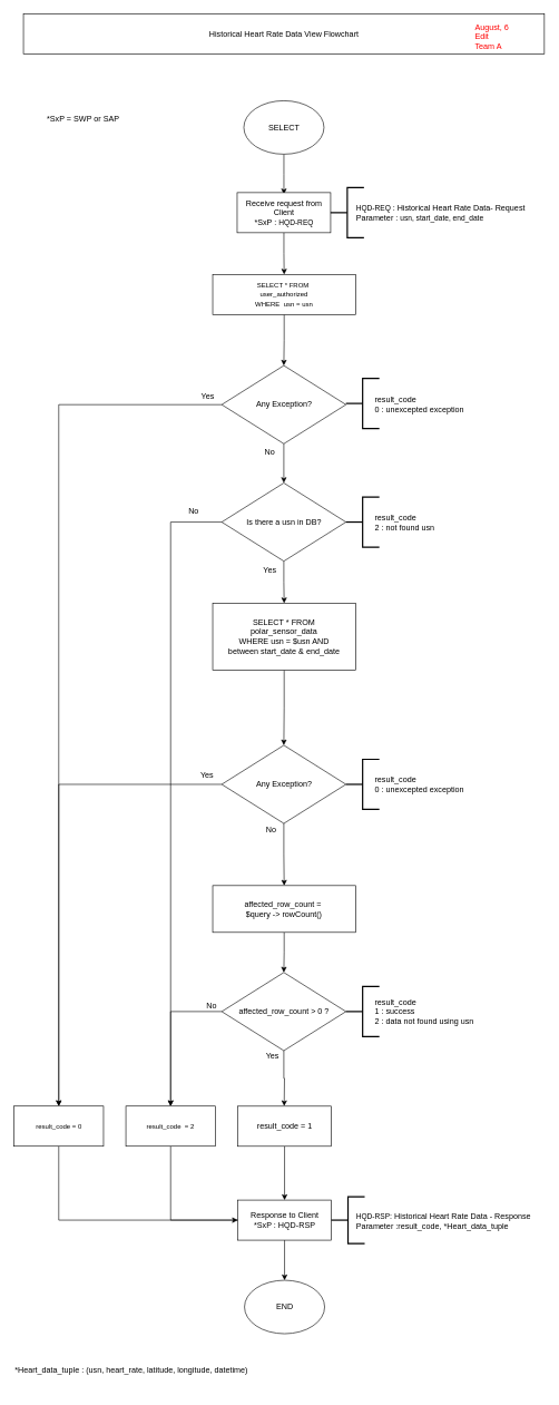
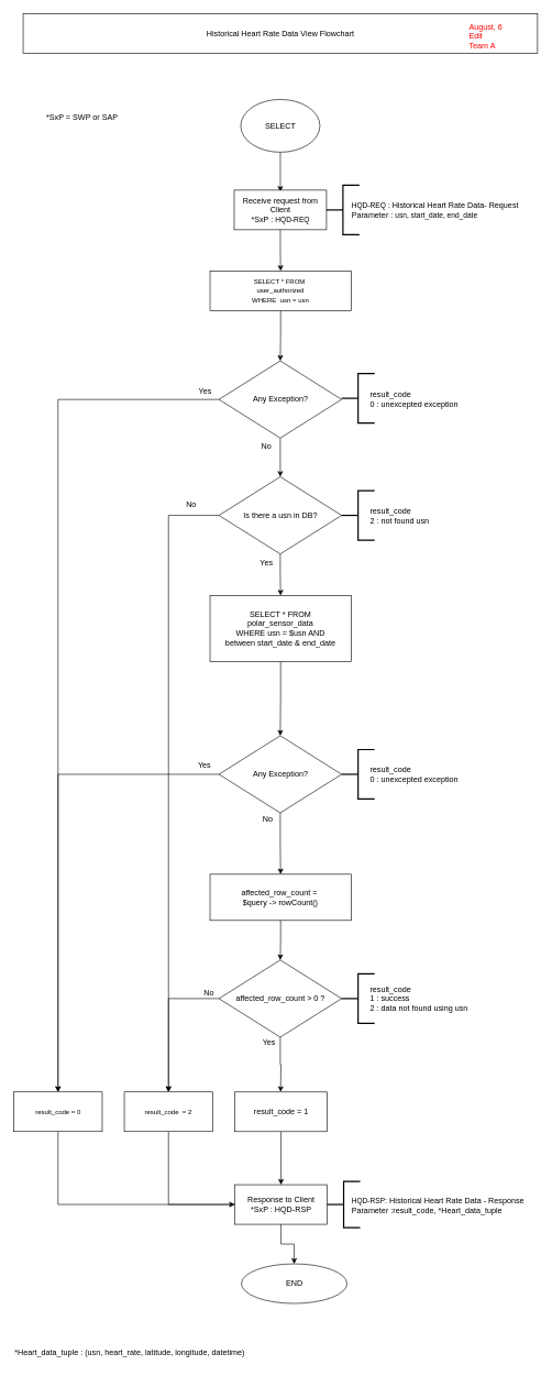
  <mxCell id="0" />
  <mxCell id="1" parent="0" />
  <mxCell id="2" style="edgeStyle=orthogonalEdgeStyle;rounded=0;orthogonalLoop=1;jettySize=auto;html=1;" parent="1" source="3" edge="1"><mxGeometry relative="1" as="geometry"><mxPoint x="424.6" y="290" as="targetPoint" /></mxGeometry></mxCell>
  <mxCell id="3" value="SELECT" style="ellipse;whiteSpace=wrap;html=1;" parent="1" vertex="1"><mxGeometry x="364.6" y="150" width="120" height="80" as="geometry" /></mxCell>
  <mxCell id="4" style="edgeStyle=orthogonalEdgeStyle;rounded=0;orthogonalLoop=1;jettySize=auto;html=1;entryX=0.5;entryY=0;entryDx=0;entryDy=0;" parent="1" source="5" target="16" edge="1"><mxGeometry relative="1" as="geometry"><mxPoint x="424.6" y="420" as="targetPoint" /></mxGeometry></mxCell>
  <mxCell id="5" value="Receive request from Client&lt;br&gt;*SxP :&amp;nbsp;&lt;span style=&quot;font-size: 11px&quot;&gt;HQD&lt;/span&gt;&lt;span style=&quot;font-size: 11px&quot;&gt;-REQ&lt;/span&gt;" style="rounded=0;whiteSpace=wrap;html=1;" parent="1" vertex="1"><mxGeometry x="354.6" y="287.5" width="140" height="60" as="geometry" /></mxCell>
  <mxCell id="6" value="*SxP = SWP or SAP" style="text;html=1;resizable=0;points=[];autosize=1;align=left;verticalAlign=top;spacingTop=-4;" parent="1" vertex="1"><mxGeometry x="68.1" y="168" width="120" height="20" as="geometry" /></mxCell>
  <mxCell id="7" value="" style="strokeWidth=2;html=1;shape=mxgraph.flowchart.annotation_2;align=left;pointerEvents=1" parent="1" vertex="1"><mxGeometry x="494.5" y="280" width="50" height="75" as="geometry" /></mxCell>
  <mxCell id="8" value="Historical Heart Rate Data View Flowchart" style="rounded=0;whiteSpace=wrap;html=1;" parent="1" vertex="1"><mxGeometry x="34.6" y="20" width="780" height="60" as="geometry" /></mxCell>
  <mxCell id="9" style="edgeStyle=orthogonalEdgeStyle;rounded=0;orthogonalLoop=1;jettySize=auto;html=1;entryX=0.5;entryY=0;entryDx=0;entryDy=0;" parent="1" source="10" target="12" edge="1"><mxGeometry relative="1" as="geometry"><mxPoint x="425.6" y="1905.1" as="targetPoint" /></mxGeometry></mxCell>
  <mxCell id="10" value="Response to Client&lt;br&gt;*SxP : HQD-RSP" style="rounded=0;whiteSpace=wrap;html=1;" parent="1" vertex="1"><mxGeometry x="355.6" y="1795.1" width="140" height="60" as="geometry" /></mxCell>
  <mxCell id="11" value="" style="strokeWidth=2;html=1;shape=mxgraph.flowchart.annotation_2;align=left;pointerEvents=1" parent="1" vertex="1"><mxGeometry x="495.6" y="1790.1" width="50" height="70" as="geometry" /></mxCell>
- <mxCell id="12" value="END" style="ellipse;whiteSpace=wrap;html=1;" parent="1" vertex="1"><mxGeometry x="365.6" y="1915.1" width="120" height="80" as="geometry" /></mxCell>
+ <mxCell id="12" value="END" style="ellipse;whiteSpace=wrap;html=1;" parent="1" vertex="1"><mxGeometry x="365.6" y="1915.1" width="160" height="60" as="geometry" /></mxCell>
  <mxCell id="13" value="&lt;font color=&quot;#ff0000&quot;&gt;August, 6&lt;br&gt;Edit&amp;nbsp;&lt;br&gt;Team A&lt;br&gt;&lt;/font&gt;" style="text;html=1;resizable=0;points=[];autosize=1;align=left;verticalAlign=top;spacingTop=-4;" parent="1" vertex="1"><mxGeometry x="709.1" y="30" width="70" height="40" as="geometry" /></mxCell>
  <mxCell id="14" value="*Heart_data_tuple : (usn, heart_rate, latitude, longitude, datetime)" style="text;html=1;strokeColor=none;fillColor=none;align=left;verticalAlign=middle;whiteSpace=wrap;rounded=0;" parent="1" vertex="1"><mxGeometry x="20" y="2020" width="369" height="60" as="geometry" /></mxCell>
  <mxCell id="15" value="" style="edgeStyle=orthogonalEdgeStyle;rounded=0;orthogonalLoop=1;jettySize=auto;html=1;fontSize=12;" parent="1" source="16" target="50" edge="1"><mxGeometry relative="1" as="geometry" /></mxCell>
  <mxCell id="16" value="&lt;span style=&quot;font-size: 10px&quot;&gt;SELECT * FROM&amp;nbsp;&lt;br&gt;&lt;/span&gt;&lt;span style=&quot;font-size: 10px&quot;&gt;user_authorized&lt;br&gt;WHERE&amp;nbsp; usn = usn&lt;/span&gt;" style="rounded=0;whiteSpace=wrap;html=1;align=center;" parent="1" vertex="1"><mxGeometry x="318" y="410" width="214" height="60" as="geometry" /></mxCell>
  <mxCell id="17" style="edgeStyle=orthogonalEdgeStyle;rounded=0;orthogonalLoop=1;jettySize=auto;html=1;" parent="1" source="19" edge="1"><mxGeometry relative="1" as="geometry"><mxPoint x="425" y="1654.5" as="targetPoint" /></mxGeometry></mxCell>
  <mxCell id="18" style="edgeStyle=orthogonalEdgeStyle;rounded=0;orthogonalLoop=1;jettySize=auto;html=1;entryX=0.5;entryY=0;entryDx=0;entryDy=0;" parent="1" source="19" target="23" edge="1"><mxGeometry relative="1" as="geometry" /></mxCell>
  <mxCell id="19" value="&lt;span style=&quot;white-space: normal&quot;&gt;affected_row_count &amp;gt; 0 ?&lt;/span&gt;" style="rhombus;whiteSpace=wrap;html=1;align=center;" parent="1" vertex="1"><mxGeometry x="331.5" y="1454.5" width="186" height="117" as="geometry" /></mxCell>
  <mxCell id="20" value="" style="edgeStyle=orthogonalEdgeStyle;rounded=0;orthogonalLoop=1;jettySize=auto;html=1;" parent="1" source="21" target="19" edge="1"><mxGeometry relative="1" as="geometry" /></mxCell>
  <mxCell id="21" value="affected_row_count =&amp;nbsp;&lt;br&gt;$query -&amp;gt; rowCount()" style="rounded=0;whiteSpace=wrap;html=1;align=center;" parent="1" vertex="1"><mxGeometry x="318" y="1324.5" width="214" height="70" as="geometry" /></mxCell>
  <mxCell id="22" style="edgeStyle=orthogonalEdgeStyle;rounded=0;orthogonalLoop=1;jettySize=auto;html=1;entryX=0;entryY=0.5;entryDx=0;entryDy=0;exitX=0.5;exitY=1;exitDx=0;exitDy=0;endArrow=none;" parent="1" source="23" target="10" edge="1"><mxGeometry relative="1" as="geometry" /></mxCell>
  <mxCell id="23" value="&lt;span style=&quot;font-size: 10px&quot;&gt;result_code&amp;nbsp; = 2&lt;/span&gt;" style="rounded=0;whiteSpace=wrap;html=1;align=center;" parent="1" vertex="1"><mxGeometry x="188" y="1654.5" width="134" height="60" as="geometry" /></mxCell>
  <mxCell id="24" value="No" style="text;html=1;resizable=0;points=[];autosize=1;align=left;verticalAlign=top;spacingTop=-4;" parent="1" vertex="1"><mxGeometry x="307" y="1493.5" width="30" height="20" as="geometry" /></mxCell>
  <mxCell id="25" value="Yes" style="text;html=1;resizable=0;points=[];autosize=1;align=left;verticalAlign=top;spacingTop=-4;" parent="1" vertex="1"><mxGeometry x="396" y="1569.5" width="30" height="20" as="geometry" /></mxCell>
  <mxCell id="26" value="" style="strokeWidth=2;html=1;shape=mxgraph.flowchart.annotation_2;align=left;pointerEvents=1" parent="1" vertex="1"><mxGeometry x="517.5" y="1475.5" width="50" height="75" as="geometry" /></mxCell>
  <mxCell id="27" value="result_code&lt;br&gt;1 : success&lt;br&gt;2 : data not found using usn" style="text;html=1;strokeColor=none;fillColor=none;align=left;verticalAlign=middle;whiteSpace=wrap;rounded=0;" parent="1" vertex="1"><mxGeometry x="559" y="1487" width="180" height="52" as="geometry" /></mxCell>
  <mxCell id="28" value="&lt;span style=&quot;font-size: 11px ; text-align: center&quot;&gt;HQD&lt;/span&gt;&lt;span style=&quot;font-size: 11px ; text-align: center&quot;&gt;-REQ&lt;/span&gt;&lt;span style=&quot;font-size: 11px&quot;&gt;&amp;nbsp;&lt;/span&gt;&lt;span style=&quot;white-space: nowrap&quot;&gt;:&amp;nbsp;&lt;/span&gt;&lt;span style=&quot;text-align: center&quot;&gt;Historical Heart Rate Data&lt;/span&gt;&lt;span style=&quot;text-align: center&quot;&gt;- Request&lt;/span&gt;&lt;br&gt;&lt;span style=&quot;white-space: nowrap&quot;&gt;Parameter :&amp;nbsp;&lt;/span&gt;&lt;span style=&quot;font-size: 11px ; text-align: center&quot;&gt;usn, &lt;/span&gt;&lt;span style=&quot;font-size: 11px ; text-align: center&quot;&gt;start_date, end_date&lt;/span&gt;" style="text;html=1;strokeColor=none;fillColor=none;align=left;verticalAlign=middle;whiteSpace=wrap;rounded=0;" parent="1" vertex="1"><mxGeometry x="531" y="281" width="279" height="73" as="geometry" /></mxCell>
  <mxCell id="29" style="edgeStyle=orthogonalEdgeStyle;rounded=0;orthogonalLoop=1;jettySize=auto;html=1;entryX=0.5;entryY=0;entryDx=0;entryDy=0;" parent="1" source="31" target="21" edge="1"><mxGeometry relative="1" as="geometry" /></mxCell>
  <mxCell id="30" style="edgeStyle=orthogonalEdgeStyle;rounded=0;orthogonalLoop=1;jettySize=auto;html=1;entryX=0.5;entryY=0;entryDx=0;entryDy=0;" parent="1" source="31" target="35" edge="1"><mxGeometry relative="1" as="geometry" /></mxCell>
  <mxCell id="31" value="Any Exception?" style="rhombus;whiteSpace=wrap;html=1;align=center;" parent="1" vertex="1"><mxGeometry x="331.5" y="1114.5" width="186" height="117" as="geometry" /></mxCell>
  <mxCell id="32" value="" style="strokeWidth=2;html=1;shape=mxgraph.flowchart.annotation_2;align=left;pointerEvents=1" parent="1" vertex="1"><mxGeometry x="517.5" y="1135.5" width="50" height="75" as="geometry" /></mxCell>
  <mxCell id="33" value="result_code&lt;br&gt;1 : success&lt;br&gt;0 : unexcepted exception" style="text;html=1;strokeColor=none;fillColor=none;align=left;verticalAlign=middle;whiteSpace=wrap;rounded=0;noLabel=1;fontColor=none;" parent="1" vertex="1"><mxGeometry x="559" y="1147" width="180" height="52" as="geometry" /></mxCell>
  <mxCell id="34" style="edgeStyle=orthogonalEdgeStyle;rounded=0;orthogonalLoop=1;jettySize=auto;html=1;entryX=0;entryY=0.5;entryDx=0;entryDy=0;exitX=0.5;exitY=1;exitDx=0;exitDy=0;" parent="1" source="35" target="10" edge="1"><mxGeometry relative="1" as="geometry" /></mxCell>
  <mxCell id="35" value="&lt;span style=&quot;font-size: 10px&quot;&gt;result_code = 0&lt;/span&gt;" style="rounded=0;whiteSpace=wrap;html=1;align=center;" parent="1" vertex="1"><mxGeometry x="20.5" y="1654.5" width="134" height="60" as="geometry" /></mxCell>
  <mxCell id="36" value="Yes" style="text;html=1;resizable=0;points=[];autosize=1;align=left;verticalAlign=top;spacingTop=-4;" parent="1" vertex="1"><mxGeometry x="297.5" y="1149.5" width="30" height="20" as="geometry" /></mxCell>
  <mxCell id="37" value="No" style="text;html=1;resizable=0;points=[];autosize=1;align=left;verticalAlign=top;spacingTop=-4;" parent="1" vertex="1"><mxGeometry x="396" y="1231.5" width="30" height="20" as="geometry" /></mxCell>
  <mxCell id="38" style="edgeStyle=orthogonalEdgeStyle;rounded=0;orthogonalLoop=1;jettySize=auto;html=1;entryX=0.5;entryY=0;entryDx=0;entryDy=0;" parent="1" source="39" target="10" edge="1"><mxGeometry relative="1" as="geometry" /></mxCell>
  <mxCell id="39" value="result_code = 1" style="rounded=0;whiteSpace=wrap;html=1;" parent="1" vertex="1"><mxGeometry x="355.6" y="1654.6" width="140" height="60" as="geometry" /></mxCell>
  <mxCell id="40" value="&lt;span style=&quot;font-size: 11px ; text-align: center&quot;&gt;HQD&lt;/span&gt;&lt;span style=&quot;font-size: 11px ; text-align: center&quot;&gt;-RSP&lt;/span&gt;&lt;span style=&quot;white-space: nowrap&quot;&gt;:&amp;nbsp;&lt;/span&gt;&lt;span style=&quot;text-align: center&quot;&gt;Historical Heart Rate Data&lt;/span&gt;&amp;nbsp;- Response&lt;br style=&quot;white-space: nowrap&quot;&gt;&lt;span style=&quot;white-space: nowrap&quot;&gt;Parameter :result_code, *&lt;/span&gt;Heart_data_tuple" style="text;html=1;strokeColor=none;fillColor=none;align=left;verticalAlign=middle;whiteSpace=wrap;rounded=0;" parent="1" vertex="1"><mxGeometry x="531" y="1806.5" width="279" height="38" as="geometry" /></mxCell>
  <mxCell id="41" value="" style="edgeStyle=orthogonalEdgeStyle;rounded=0;orthogonalLoop=1;jettySize=auto;html=1;" parent="1" source="43" target="45" edge="1"><mxGeometry relative="1" as="geometry" /></mxCell>
  <mxCell id="42" style="edgeStyle=orthogonalEdgeStyle;rounded=0;orthogonalLoop=1;jettySize=auto;html=1;" parent="1" source="43" target="23" edge="1"><mxGeometry relative="1" as="geometry" /></mxCell>
  <mxCell id="43" value="Is there a usn&amp;nbsp;in DB?" style="rhombus;whiteSpace=wrap;html=1;align=center;" parent="1" vertex="1"><mxGeometry x="331.5" y="722" width="186" height="117" as="geometry" /></mxCell>
  <mxCell id="44" style="edgeStyle=orthogonalEdgeStyle;rounded=0;orthogonalLoop=1;jettySize=auto;html=1;fontSize=12;" parent="1" source="45" target="31" edge="1"><mxGeometry relative="1" as="geometry" /></mxCell>
  <mxCell id="45" value="SELECT * FROM&lt;br&gt;polar_sensor_data&lt;br&gt;WHERE usn = $usn AND&lt;br&gt;between start_date &amp;amp; end_date" style="rounded=0;whiteSpace=wrap;html=1;align=center;fontSize=12;" parent="1" vertex="1"><mxGeometry x="318" y="902" width="214" height="100" as="geometry" /></mxCell>
  <mxCell id="46" value="Yes" style="text;html=1;resizable=0;points=[];autosize=1;align=left;verticalAlign=top;spacingTop=-4;" parent="1" vertex="1"><mxGeometry x="392" y="842" width="30" height="20" as="geometry" /></mxCell>
  <mxCell id="47" value="No" style="text;html=1;resizable=0;points=[];autosize=1;align=left;verticalAlign=top;spacingTop=-4;" parent="1" vertex="1"><mxGeometry x="280" y="755" width="30" height="20" as="geometry" /></mxCell>
  <mxCell id="48" value="" style="edgeStyle=orthogonalEdgeStyle;rounded=0;orthogonalLoop=1;jettySize=auto;html=1;fontSize=12;" parent="1" source="50" target="43" edge="1"><mxGeometry relative="1" as="geometry" /></mxCell>
  <mxCell id="49" style="edgeStyle=orthogonalEdgeStyle;rounded=0;orthogonalLoop=1;jettySize=auto;html=1;entryX=0.5;entryY=0;entryDx=0;entryDy=0;fontSize=12;fontColor=none;" parent="1" source="50" target="35" edge="1"><mxGeometry relative="1" as="geometry" /></mxCell>
  <mxCell id="50" value="Any Exception?" style="rhombus;whiteSpace=wrap;html=1;align=center;" parent="1" vertex="1"><mxGeometry x="331.5" y="546.3" width="186" height="117" as="geometry" /></mxCell>
  <mxCell id="51" value="No" style="text;html=1;resizable=0;points=[];autosize=1;align=left;verticalAlign=top;spacingTop=-4;fontSize=12;" parent="1" vertex="1"><mxGeometry x="394" y="666" width="30" height="20" as="geometry" /></mxCell>
  <mxCell id="52" value="Yes" style="text;html=1;resizable=0;points=[];autosize=1;align=left;verticalAlign=top;spacingTop=-4;fontSize=12;" parent="1" vertex="1"><mxGeometry x="299" y="583" width="30" height="20" as="geometry" /></mxCell>
  <mxCell id="53" value="" style="strokeWidth=2;html=1;shape=mxgraph.flowchart.annotation_2;align=left;pointerEvents=1" parent="1" vertex="1"><mxGeometry x="517.5" y="743" width="50" height="75" as="geometry" /></mxCell>
  <mxCell id="54" value="result_code&lt;br&gt;2 : not found usn" style="text;html=1;strokeColor=none;fillColor=none;align=left;verticalAlign=middle;whiteSpace=wrap;rounded=0;" parent="1" vertex="1"><mxGeometry x="559" y="755" width="170" height="52" as="geometry" /></mxCell>
  <mxCell id="55" value="result_code&lt;br&gt;0 : unexcepted exception" style="text;html=1;strokeColor=none;fillColor=none;align=left;verticalAlign=middle;whiteSpace=wrap;rounded=0;" parent="1" vertex="1"><mxGeometry x="559" y="1147.1" width="170" height="52" as="geometry" /></mxCell>
  <mxCell id="56" value="" style="strokeWidth=2;html=1;shape=mxgraph.flowchart.annotation_2;align=left;pointerEvents=1" parent="1" vertex="1"><mxGeometry x="517.5" y="565.5" width="50" height="75" as="geometry" /></mxCell>
  <mxCell id="57" value="result_code&lt;br&gt;0 : unexcepted exception" style="text;html=1;strokeColor=none;fillColor=none;align=left;verticalAlign=middle;whiteSpace=wrap;rounded=0;" parent="1" vertex="1"><mxGeometry x="559" y="577.5" width="170" height="52" as="geometry" /></mxCell>
